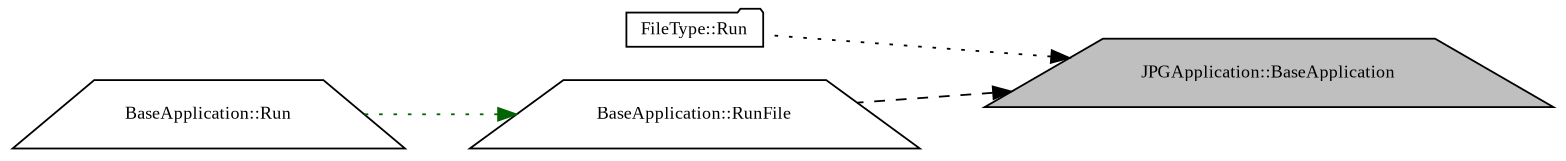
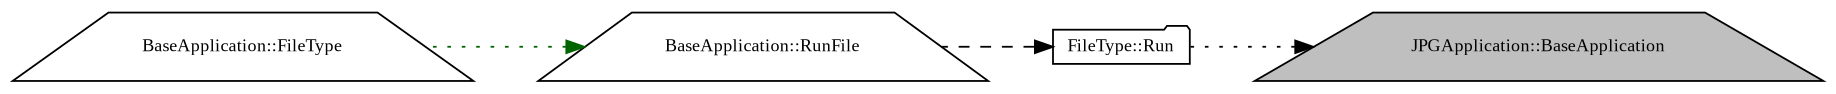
  digraph {
    fontname="Liberation Serif"
    rankdir=RL
    node [color=black fillcolor=white fontname="Liberation Serif" fontsize=10 shape=trapezium style=filled]
    edge [color=black dir=back fontname="Liberation Serif" fontsize=10 labelfontname=Helvetica labelfontsize=10 style=dotted]
    n1 [fillcolor=grey75 fontcolor=black height=0.2 label="JPGApplication::BaseApplication" width=0.4]
    n2 [height=0.2 label="FileType::Run" shape=folder width=0.4]
    n3 [height=0.2 label="BaseApplication::RunFile" width=0.4]
-   n4 [height=0.2 label="BaseApplication::Run" width=0.4]
+   n4 [height=0.2 label="BaseApplication::FileType" width=0.4]
    n1 -> n2
-   n1 -> n3 [style=dashed]
+   n2 -> n3 [style=dashed]
    n3 -> n4 [color=darkgreen]
  }
